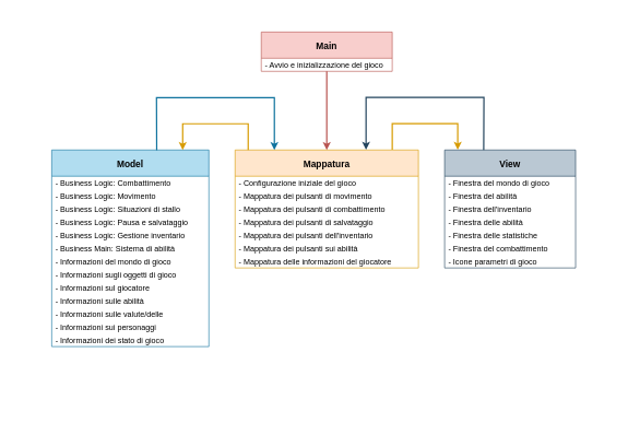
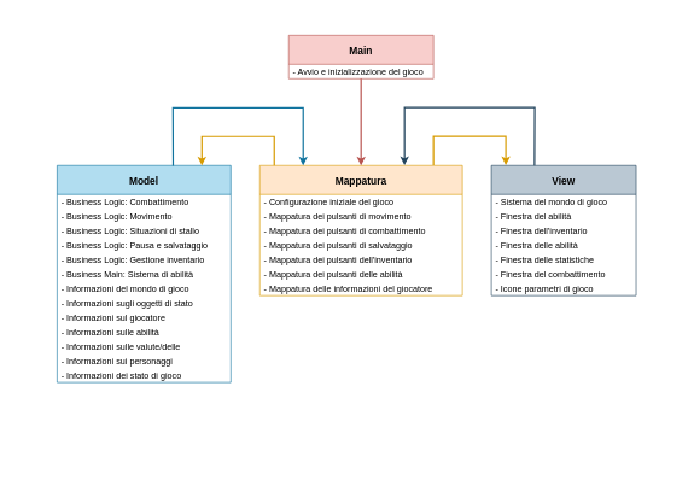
  <mxCell id="0" />
  <mxCell id="1" parent="0" />
  <mxCell id="2" value="" style="swimlane;startSize=621;fillColor=default;strokeColor=none;" parent="1" vertex="1"><mxGeometry x="20" y="20" width="917" height="621" as="geometry"><mxRectangle x="346" y="62" width="50" height="44" as="alternateBounds" /></mxGeometry></mxCell>
  <mxCell id="3" value="View" style="swimlane;fontStyle=1;childLayout=stackLayout;horizontal=1;startSize=40;horizontalStack=0;resizeParent=1;resizeParentMax=0;resizeLast=0;collapsible=1;marginBottom=0;fontSize=14;fillColor=#bac8d3;strokeColor=#23445d;" parent="2" vertex="1"><mxGeometry x="658.5" y="208" width="200" height="180" as="geometry"><mxRectangle x="400" y="40" width="70" height="40" as="alternateBounds" /></mxGeometry></mxCell>
- <mxCell id="4" value="- Finestra del mondo di gioco" style="text;align=left;verticalAlign=middle;spacingLeft=4;spacingRight=4;overflow=hidden;points=[[0,0.5],[1,0.5]];portConstraint=eastwest;rotatable=0;" parent="3" vertex="1"><mxGeometry y="40" width="200" height="20" as="geometry" /></mxCell>
+ <mxCell id="4" value="- Sistema del mondo di gioco" style="text;align=left;verticalAlign=middle;spacingLeft=4;spacingRight=4;overflow=hidden;points=[[0,0.5],[1,0.5]];portConstraint=eastwest;rotatable=0;" parent="3" vertex="1"><mxGeometry y="40" width="200" height="20" as="geometry" /></mxCell>
  <mxCell id="5" value="- Finestra del abilità" style="text;align=left;verticalAlign=middle;spacingLeft=4;spacingRight=4;overflow=hidden;points=[[0,0.5],[1,0.5]];portConstraint=eastwest;rotatable=0;" parent="3" vertex="1"><mxGeometry y="60" width="200" height="20" as="geometry" /></mxCell>
  <mxCell id="6" value="- Finestra dell'inventario" style="text;align=left;verticalAlign=middle;spacingLeft=4;spacingRight=4;overflow=hidden;points=[[0,0.5],[1,0.5]];portConstraint=eastwest;rotatable=0;" parent="3" vertex="1"><mxGeometry y="80" width="200" height="20" as="geometry" /></mxCell>
  <mxCell id="7" value="- Finestra delle abilità" style="text;align=left;verticalAlign=middle;spacingLeft=4;spacingRight=4;overflow=hidden;points=[[0,0.5],[1,0.5]];portConstraint=eastwest;rotatable=0;" parent="3" vertex="1"><mxGeometry y="100" width="200" height="20" as="geometry" /></mxCell>
  <mxCell id="8" value="- Finestra delle statistiche" style="text;align=left;verticalAlign=middle;spacingLeft=4;spacingRight=4;overflow=hidden;points=[[0,0.5],[1,0.5]];portConstraint=eastwest;rotatable=0;" parent="3" vertex="1"><mxGeometry y="120" width="200" height="20" as="geometry" /></mxCell>
  <mxCell id="9" value="- Finestra del combattimento" style="text;align=left;verticalAlign=middle;spacingLeft=4;spacingRight=4;overflow=hidden;points=[[0,0.5],[1,0.5]];portConstraint=eastwest;rotatable=0;" parent="3" vertex="1"><mxGeometry y="140" width="200" height="20" as="geometry" /></mxCell>
  <mxCell id="10" value="- Icone parametri di gioco" style="text;align=left;verticalAlign=middle;spacingLeft=4;spacingRight=4;overflow=hidden;points=[[0,0.5],[1,0.5]];portConstraint=eastwest;rotatable=0;" parent="3" vertex="1"><mxGeometry y="160" width="200" height="20" as="geometry" /></mxCell>
  <mxCell id="11" value="Mappatura" style="swimlane;fontStyle=1;childLayout=stackLayout;horizontal=1;startSize=40;horizontalStack=0;resizeParent=1;resizeParentMax=0;resizeLast=0;collapsible=1;marginBottom=0;fontSize=14;fillColor=#ffe6cc;strokeColor=#d79b00;" parent="2" vertex="1"><mxGeometry x="338.5" y="208" width="280" height="180" as="geometry" /></mxCell>
  <mxCell id="12" value="- Configurazione iniziale del gioco" style="text;align=left;verticalAlign=middle;spacingLeft=4;spacingRight=4;overflow=hidden;points=[[0,0.5],[1,0.5]];portConstraint=eastwest;rotatable=0;" parent="11" vertex="1"><mxGeometry y="40" width="280" height="20" as="geometry" /></mxCell>
  <mxCell id="13" value="- Mappatura dei pulsanti di movimento" style="text;align=left;verticalAlign=middle;spacingLeft=4;spacingRight=4;overflow=hidden;points=[[0,0.5],[1,0.5]];portConstraint=eastwest;rotatable=0;" parent="11" vertex="1"><mxGeometry y="60" width="280" height="20" as="geometry" /></mxCell>
  <mxCell id="14" value="- Mappatura dei pulsanti di combattimento" style="text;align=left;verticalAlign=middle;spacingLeft=4;spacingRight=4;overflow=hidden;points=[[0,0.5],[1,0.5]];portConstraint=eastwest;rotatable=0;" parent="11" vertex="1"><mxGeometry y="80" width="280" height="20" as="geometry" /></mxCell>
  <mxCell id="15" value="- Mappatura dei pulsanti di salvataggio" style="text;align=left;verticalAlign=middle;spacingLeft=4;spacingRight=4;overflow=hidden;points=[[0,0.5],[1,0.5]];portConstraint=eastwest;rotatable=0;" parent="11" vertex="1"><mxGeometry y="100" width="280" height="20" as="geometry" /></mxCell>
  <mxCell id="16" value="- Mappatura dei pulsanti dell'inventario" style="text;align=left;verticalAlign=middle;spacingLeft=4;spacingRight=4;overflow=hidden;points=[[0,0.5],[1,0.5]];portConstraint=eastwest;rotatable=0;" parent="11" vertex="1"><mxGeometry y="120" width="280" height="20" as="geometry" /></mxCell>
- <mxCell id="17" value="- Mappatura dei pulsanti sui abilità" style="text;align=left;verticalAlign=middle;spacingLeft=4;spacingRight=4;overflow=hidden;points=[[0,0.5],[1,0.5]];portConstraint=eastwest;rotatable=0;" parent="11" vertex="1"><mxGeometry y="140" width="280" height="20" as="geometry" /></mxCell>
+ <mxCell id="17" value="- Mappatura dei pulsanti delle abilità" style="text;align=left;verticalAlign=middle;spacingLeft=4;spacingRight=4;overflow=hidden;points=[[0,0.5],[1,0.5]];portConstraint=eastwest;rotatable=0;" parent="11" vertex="1"><mxGeometry y="140" width="280" height="20" as="geometry" /></mxCell>
  <mxCell id="18" value="- Mappatura delle informazioni del giocatore" style="text;align=left;verticalAlign=middle;spacingLeft=4;spacingRight=4;overflow=hidden;points=[[0,0.5],[1,0.5]];portConstraint=eastwest;rotatable=0;" parent="11" vertex="1"><mxGeometry y="160" width="280" height="20" as="geometry" /></mxCell>
  <mxCell id="19" value="Model" style="swimlane;fontStyle=1;childLayout=stackLayout;horizontal=1;startSize=40;horizontalStack=0;resizeParent=1;resizeParentMax=0;resizeLast=0;collapsible=1;marginBottom=0;fontSize=14;fillColor=#b1ddf0;strokeColor=#10739e;" parent="2" vertex="1"><mxGeometry x="58.5" y="208" width="240" height="300" as="geometry"><mxRectangle x="-80" y="40" width="80" height="40" as="alternateBounds" /></mxGeometry></mxCell>
  <mxCell id="20" value="- Business Logic: Combattimento" style="text;align=left;verticalAlign=middle;spacingLeft=4;spacingRight=4;overflow=hidden;points=[[0,0.5],[1,0.5]];portConstraint=eastwest;rotatable=0;" parent="19" vertex="1"><mxGeometry y="40" width="240" height="20" as="geometry" /></mxCell>
  <mxCell id="21" value="- Business Logic: Movimento" style="text;align=left;verticalAlign=middle;spacingLeft=4;spacingRight=4;overflow=hidden;points=[[0,0.5],[1,0.5]];portConstraint=eastwest;rotatable=0;" parent="19" vertex="1"><mxGeometry y="60" width="240" height="20" as="geometry" /></mxCell>
  <mxCell id="22" value="- Business Logic: Situazioni di stallo" style="text;align=left;verticalAlign=middle;spacingLeft=4;spacingRight=4;overflow=hidden;points=[[0,0.5],[1,0.5]];portConstraint=eastwest;rotatable=0;" parent="19" vertex="1"><mxGeometry y="80" width="240" height="20" as="geometry" /></mxCell>
  <mxCell id="23" value="- Business Logic: Pausa e salvataggio" style="text;align=left;verticalAlign=middle;spacingLeft=4;spacingRight=4;overflow=hidden;points=[[0,0.5],[1,0.5]];portConstraint=eastwest;rotatable=0;" parent="19" vertex="1"><mxGeometry y="100" width="240" height="20" as="geometry" /></mxCell>
  <mxCell id="24" value="- Business Logic: Gestione inventario" style="text;align=left;verticalAlign=middle;spacingLeft=4;spacingRight=4;overflow=hidden;points=[[0,0.5],[1,0.5]];portConstraint=eastwest;rotatable=0;" parent="19" vertex="1"><mxGeometry y="120" width="240" height="20" as="geometry" /></mxCell>
  <mxCell id="25" value="- Business Main: Sistema di abilità" style="text;align=left;verticalAlign=middle;spacingLeft=4;spacingRight=4;overflow=hidden;points=[[0,0.5],[1,0.5]];portConstraint=eastwest;rotatable=0;" parent="19" vertex="1"><mxGeometry y="140" width="240" height="20" as="geometry" /></mxCell>
  <mxCell id="26" value="- Informazioni del mondo di gioco" style="text;align=left;verticalAlign=middle;spacingLeft=4;spacingRight=4;overflow=hidden;points=[[0,0.5],[1,0.5]];portConstraint=eastwest;rotatable=0;" parent="19" vertex="1"><mxGeometry y="160" width="240" height="20" as="geometry" /></mxCell>
- <mxCell id="27" value="- Informazioni sugli oggetti di gioco" style="text;align=left;verticalAlign=middle;spacingLeft=4;spacingRight=4;overflow=hidden;points=[[0,0.5],[1,0.5]];portConstraint=eastwest;rotatable=0;" parent="19" vertex="1"><mxGeometry y="180" width="240" height="20" as="geometry" /></mxCell>
+ <mxCell id="27" value="- Informazioni sugli oggetti di stato" style="text;align=left;verticalAlign=middle;spacingLeft=4;spacingRight=4;overflow=hidden;points=[[0,0.5],[1,0.5]];portConstraint=eastwest;rotatable=0;" parent="19" vertex="1"><mxGeometry y="180" width="240" height="20" as="geometry" /></mxCell>
  <mxCell id="28" value="- Informazioni sul giocatore" style="text;align=left;verticalAlign=middle;spacingLeft=4;spacingRight=4;overflow=hidden;points=[[0,0.5],[1,0.5]];portConstraint=eastwest;rotatable=0;" parent="19" vertex="1"><mxGeometry y="200" width="240" height="20" as="geometry" /></mxCell>
  <mxCell id="29" value="- Informazioni sulle abilità" style="text;align=left;verticalAlign=middle;spacingLeft=4;spacingRight=4;overflow=hidden;points=[[0,0.5],[1,0.5]];portConstraint=eastwest;rotatable=0;" parent="19" vertex="1"><mxGeometry y="220" width="240" height="20" as="geometry" /></mxCell>
  <mxCell id="30" value="- Informazioni sulle valute/delle" style="text;align=left;verticalAlign=middle;spacingLeft=4;spacingRight=4;overflow=hidden;points=[[0,0.5],[1,0.5]];portConstraint=eastwest;rotatable=0;" parent="19" vertex="1"><mxGeometry y="240" width="240" height="20" as="geometry" /></mxCell>
  <mxCell id="31" value="- Informazioni sui personaggi" style="text;align=left;verticalAlign=middle;spacingLeft=4;spacingRight=4;overflow=hidden;points=[[0,0.5],[1,0.5]];portConstraint=eastwest;rotatable=0;" parent="19" vertex="1"><mxGeometry y="260" width="240" height="20" as="geometry" /></mxCell>
  <mxCell id="32" value="- Informazioni dei stato di gioco" style="text;align=left;verticalAlign=middle;spacingLeft=4;spacingRight=4;overflow=hidden;points=[[0,0.5],[1,0.5]];portConstraint=eastwest;rotatable=0;" parent="19" vertex="1"><mxGeometry y="280" width="240" height="20" as="geometry" /></mxCell>
  <mxCell id="33" value="" style="endArrow=classic;html=1;rounded=0;fontSize=14;fillColor=#ffe6cc;strokeColor=#d79b00;strokeWidth=2;" parent="2" edge="1"><mxGeometry width="50" height="50" relative="1" as="geometry"><mxPoint x="358.5" y="208" as="sourcePoint" /><mxPoint x="258.5" y="208" as="targetPoint" /><Array as="points"><mxPoint x="358.5" y="168" /><mxPoint x="258.5" y="168" /></Array></mxGeometry></mxCell>
  <mxCell id="34" value="" style="endArrow=none;html=1;rounded=0;fontSize=14;startArrow=classic;startFill=1;endFill=0;fillColor=#b1ddf0;strokeColor=#10739e;strokeWidth=2;entryX=0.668;entryY=0.001;entryDx=0;entryDy=0;entryPerimeter=0;" parent="2" target="19" edge="1"><mxGeometry width="50" height="50" relative="1" as="geometry"><mxPoint x="398.5" y="208" as="sourcePoint" /><mxPoint x="178.5" y="208" as="targetPoint" /><Array as="points"><mxPoint x="398.5" y="128" /><mxPoint x="218.5" y="128" /></Array></mxGeometry></mxCell>
  <mxCell id="35" value="" style="endArrow=classic;html=1;rounded=0;fontSize=14;fillColor=#ffe6cc;strokeColor=#d79b00;strokeWidth=2;" parent="2" edge="1"><mxGeometry width="50" height="50" relative="1" as="geometry"><mxPoint x="578.5" y="207.7" as="sourcePoint" /><mxPoint x="678.5" y="207.7" as="targetPoint" /><Array as="points"><mxPoint x="578.5" y="167.7" /><mxPoint x="678.5" y="167.7" /></Array></mxGeometry></mxCell>
  <mxCell id="36" value="" style="endArrow=none;html=1;rounded=0;fontSize=14;startArrow=classic;startFill=1;endFill=0;fillColor=#bac8d3;strokeColor=#23445d;strokeWidth=2;entryX=0.668;entryY=0.001;entryDx=0;entryDy=0;entryPerimeter=0;" parent="2" edge="1"><mxGeometry width="50" height="50" relative="1" as="geometry"><mxPoint x="538.5" y="207.7" as="sourcePoint" /><mxPoint x="718.18" y="208.0" as="targetPoint" /><Array as="points"><mxPoint x="538.5" y="127.7" /><mxPoint x="718.5" y="127.7" /></Array></mxGeometry></mxCell>
  <mxCell id="37" value="Main" style="swimlane;fontStyle=1;childLayout=stackLayout;horizontal=1;startSize=40;horizontalStack=0;resizeParent=1;resizeParentMax=0;resizeLast=0;collapsible=1;marginBottom=0;fontSize=14;fillColor=#f8cecc;strokeColor=#b85450;" parent="2" vertex="1"><mxGeometry x="378.5" y="28" width="200" height="60" as="geometry" /></mxCell>
  <mxCell id="38" value="- Avvio e inizializzazione del gioco" style="text;align=left;verticalAlign=middle;spacingLeft=4;spacingRight=4;overflow=hidden;points=[[0,0.5],[1,0.5]];portConstraint=eastwest;rotatable=0;" parent="37" vertex="1"><mxGeometry y="40" width="200" height="20" as="geometry" /></mxCell>
  <mxCell id="39" value="" style="endArrow=none;html=1;rounded=0;fontSize=14;startArrow=classic;startFill=1;endFill=0;fillColor=#f8cecc;strokeColor=#b85450;strokeWidth=2;exitX=1;exitY=0;exitDx=0;exitDy=0;" parent="2" edge="1"><mxGeometry width="50" height="50" relative="1" as="geometry"><mxPoint x="478.5" y="208" as="sourcePoint" /><mxPoint x="478.5" y="88" as="targetPoint" /><Array as="points" /></mxGeometry></mxCell>
